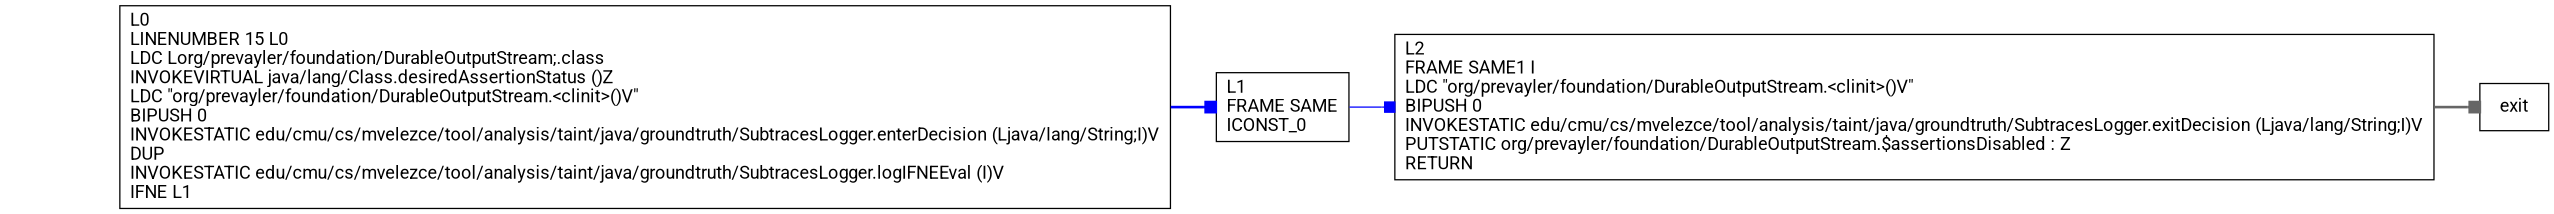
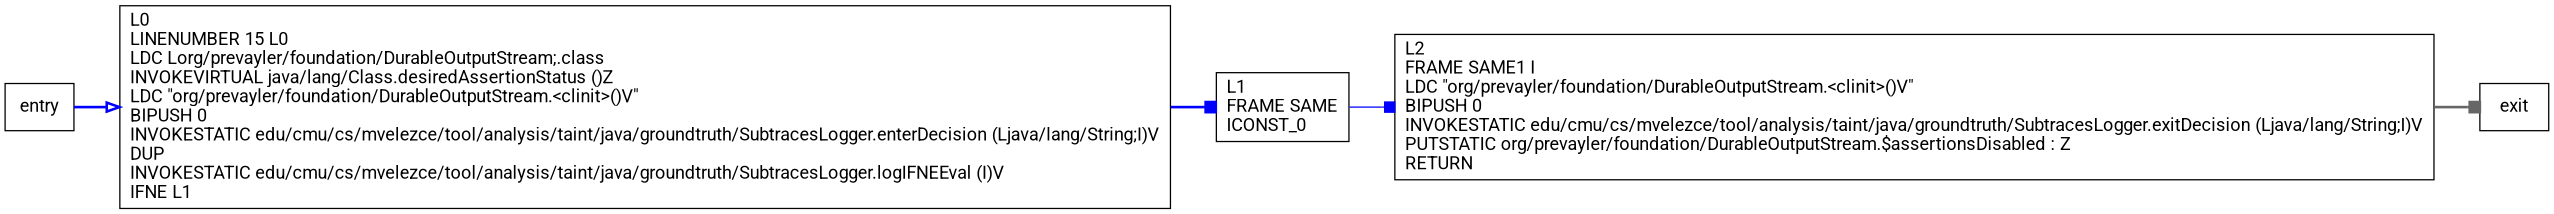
  digraph {
    fontname=Roboto
    rankdir=LR
    node [fontname=Roboto shape=record]
    edge [arrowhead=box color=blue fontname=Roboto style=bold]
    n1 [label="L2\lFRAME SAME1 I\lLDC \"org/prevayler/foundation/DurableOutputStream.\<clinit\>()V\"\lBIPUSH 0\lINVOKESTATIC edu/cmu/cs/mvelezce/tool/analysis/taint/java/groundtruth/SubtracesLogger.exitDecision (Ljava/lang/String;I)V\lPUTSTATIC org/prevayler/foundation/DurableOutputStream.$assertionsDisabled : Z\lRETURN\l"]
    exit
    n3 [label="L0\lLINENUMBER 15 L0\lLDC Lorg/prevayler/foundation/DurableOutputStream;.class\lINVOKEVIRTUAL java/lang/Class.desiredAssertionStatus ()Z\lLDC \"org/prevayler/foundation/DurableOutputStream.\<clinit\>()V\"\lBIPUSH 0\lINVOKESTATIC edu/cmu/cs/mvelezce/tool/analysis/taint/java/groundtruth/SubtracesLogger.enterDecision (Ljava/lang/String;I)V\lDUP\lINVOKESTATIC edu/cmu/cs/mvelezce/tool/analysis/taint/java/groundtruth/SubtracesLogger.logIFNEEval (I)V\lIFNE L1\l"]
    n4 [label="L1\lFRAME SAME\lICONST_0\l"]
+   entry
    n1 -> exit [color=gray40]
    n3 -> n4
    n4 -> n1 [style=solid]
+   entry -> n3 [arrowhead=onormal]
  }
